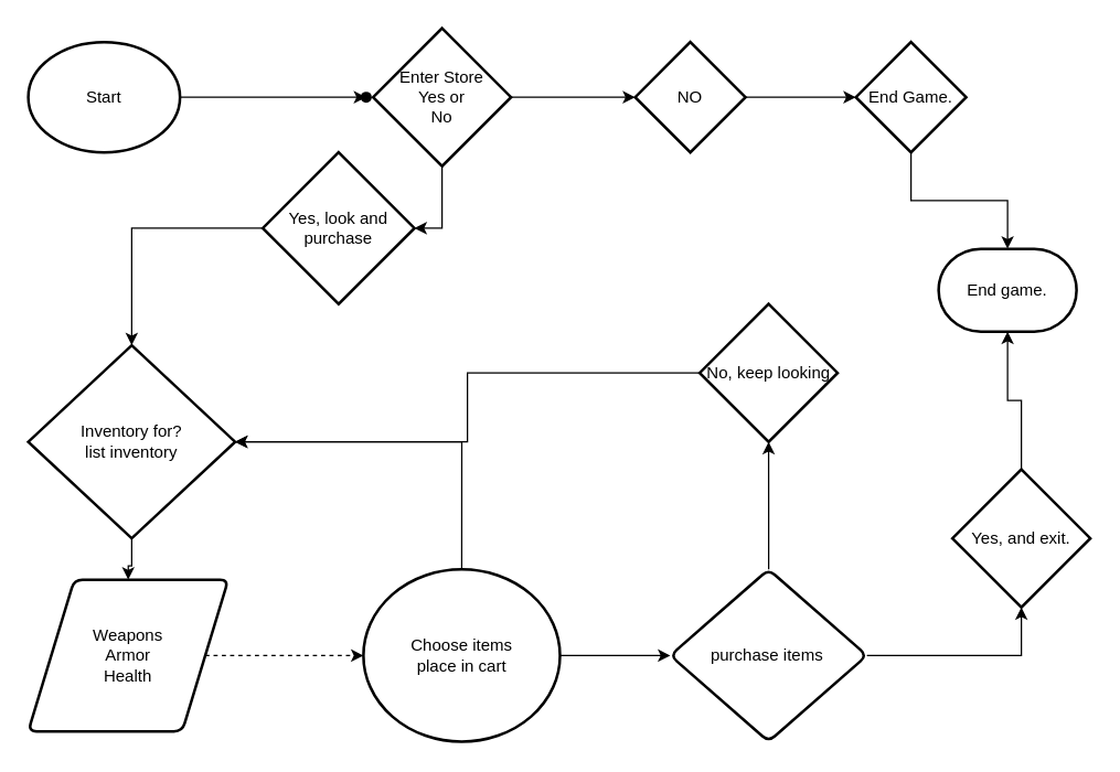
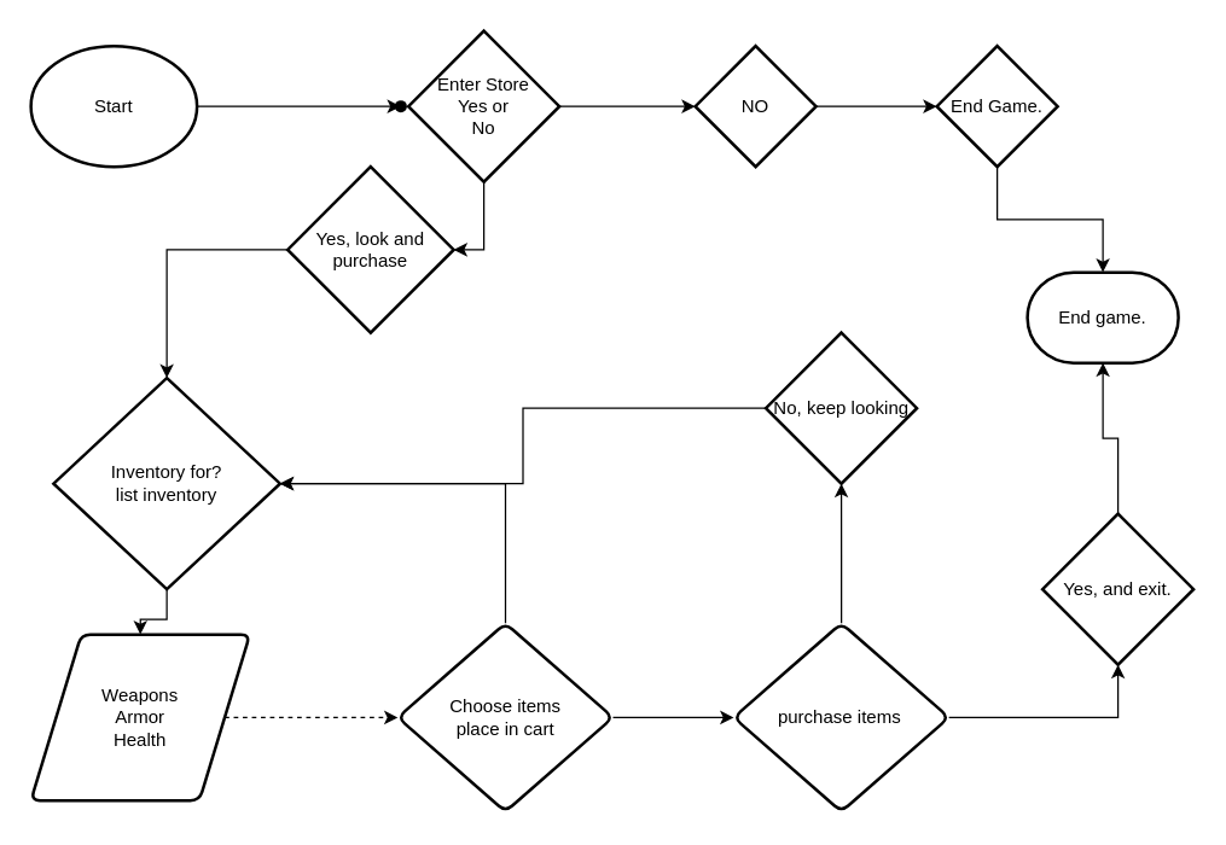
  <mxCell id="0" />
  <mxCell id="1" parent="0" />
  <mxCell id="2" value="" style="edgeStyle=orthogonalEdgeStyle;rounded=0;orthogonalLoop=1;jettySize=auto;html=1;" edge="1" parent="1" source="3" target="4"><mxGeometry relative="1" as="geometry" /></mxCell>
  <mxCell id="3" value="Start" style="strokeWidth=2;html=1;shape=mxgraph.flowchart.start_1;whiteSpace=wrap;" vertex="1" parent="1"><mxGeometry x="20" y="30" width="110" height="80" as="geometry" /></mxCell>
  <mxCell id="4" value="" style="shape=waypoint;sketch=0;size=6;pointerEvents=1;points=[];fillColor=default;resizable=0;rotatable=0;perimeter=centerPerimeter;snapToPoint=1;strokeWidth=2;" vertex="1" parent="1"><mxGeometry x="245" y="50" width="40" height="40" as="geometry" /></mxCell>
  <mxCell id="5" value="" style="edgeStyle=orthogonalEdgeStyle;rounded=0;orthogonalLoop=1;jettySize=auto;html=1;" edge="1" parent="1" source="7" target="9"><mxGeometry relative="1" as="geometry" /></mxCell>
  <mxCell id="6" value="" style="edgeStyle=orthogonalEdgeStyle;rounded=0;orthogonalLoop=1;jettySize=auto;html=1;entryX=1;entryY=0.5;entryDx=0;entryDy=0;" edge="1" parent="1" source="7" target="11"><mxGeometry relative="1" as="geometry"><mxPoint x="320" y="160" as="targetPoint" /></mxGeometry></mxCell>
  <mxCell id="7" value="Enter Store&lt;br&gt;Yes or&lt;br&gt;No" style="strokeWidth=2;html=1;shape=mxgraph.flowchart.decision;whiteSpace=wrap;" vertex="1" parent="1"><mxGeometry x="270" y="20" width="100" height="100" as="geometry" /></mxCell>
  <mxCell id="8" value="" style="edgeStyle=orthogonalEdgeStyle;rounded=0;orthogonalLoop=1;jettySize=auto;html=1;" edge="1" parent="1" source="9" target="13"><mxGeometry relative="1" as="geometry" /></mxCell>
  <mxCell id="9" value="NO" style="rhombus;whiteSpace=wrap;html=1;strokeWidth=2;" vertex="1" parent="1"><mxGeometry x="460" y="30" width="80" height="80" as="geometry" /></mxCell>
  <mxCell id="10" value="" style="edgeStyle=orthogonalEdgeStyle;rounded=0;orthogonalLoop=1;jettySize=auto;html=1;" edge="1" parent="1" source="11" target="15"><mxGeometry relative="1" as="geometry" /></mxCell>
  <mxCell id="11" value="Yes, look and purchase" style="rhombus;whiteSpace=wrap;html=1;strokeWidth=2;" vertex="1" parent="1"><mxGeometry x="190" y="110" width="110" height="110" as="geometry" /></mxCell>
  <mxCell id="12" style="edgeStyle=orthogonalEdgeStyle;rounded=0;orthogonalLoop=1;jettySize=auto;html=1;entryX=0.5;entryY=0;entryDx=0;entryDy=0;entryPerimeter=0;" edge="1" parent="1" source="13" target="28"><mxGeometry relative="1" as="geometry" /></mxCell>
  <mxCell id="13" value="End Game." style="rhombus;whiteSpace=wrap;html=1;strokeWidth=2;" vertex="1" parent="1"><mxGeometry x="620" y="30" width="80" height="80" as="geometry" /></mxCell>
  <mxCell id="14" value="" style="edgeStyle=orthogonalEdgeStyle;rounded=0;orthogonalLoop=1;jettySize=auto;html=1;" edge="1" parent="1" source="15" target="17"><mxGeometry relative="1" as="geometry" /></mxCell>
- <mxCell id="15" value="Inventory for?&lt;br&gt;list inventory" style="rhombus;whiteSpace=wrap;html=1;strokeWidth=2;" vertex="1" parent="1"><mxGeometry x="20" y="250" width="150" height="140" as="geometry" /></mxCell>
+ <mxCell id="15" value="Inventory for?&lt;br&gt;list inventory" style="rhombus;whiteSpace=wrap;html=1;strokeWidth=2;" vertex="1" parent="1"><mxGeometry x="35" y="250" width="150" height="140" as="geometry" /></mxCell>
  <mxCell id="16" value="" style="edgeStyle=orthogonalEdgeStyle;rounded=0;orthogonalLoop=1;jettySize=auto;html=1;dashed=1;" edge="1" parent="1" source="17" target="20"><mxGeometry relative="1" as="geometry" /></mxCell>
  <mxCell id="17" value="Weapons&lt;br&gt;Armor&lt;br&gt;Health" style="shape=parallelogram;html=1;strokeWidth=2;perimeter=parallelogramPerimeter;whiteSpace=wrap;rounded=1;arcSize=12;size=0.23;" vertex="1" parent="1"><mxGeometry x="20" y="420" width="145" height="110" as="geometry" /></mxCell>
  <mxCell id="18" style="edgeStyle=orthogonalEdgeStyle;rounded=0;orthogonalLoop=1;jettySize=auto;html=1;" edge="1" parent="1" source="20" target="15"><mxGeometry relative="1" as="geometry"><mxPoint x="200" y="320" as="targetPoint" /><Array as="points"><mxPoint x="334" y="320" /></Array></mxGeometry></mxCell>
  <mxCell id="19" value="" style="edgeStyle=orthogonalEdgeStyle;rounded=0;orthogonalLoop=1;jettySize=auto;html=1;" edge="1" parent="1" source="20" target="23"><mxGeometry relative="1" as="geometry" /></mxCell>
- <mxCell id="20" value="Choose items&lt;br&gt;place in cart" style="ellipse;whiteSpace=wrap;html=1;strokeWidth=2;arcSize=12;" vertex="1" parent="1"><mxGeometry x="263" y="412.5" width="142.5" height="125" as="geometry" /></mxCell>
+ <mxCell id="20" value="Choose items&lt;br&gt;place in cart" style="rhombus;whiteSpace=wrap;html=1;strokeWidth=2;rounded=1;arcSize=12;" vertex="1" parent="1"><mxGeometry x="263" y="412.5" width="142.5" height="125" as="geometry" /></mxCell>
  <mxCell id="21" style="edgeStyle=orthogonalEdgeStyle;rounded=0;orthogonalLoop=1;jettySize=auto;html=1;" edge="1" parent="1" source="23"><mxGeometry relative="1" as="geometry"><mxPoint x="556.75" y="320" as="targetPoint" /></mxGeometry></mxCell>
  <mxCell id="22" style="edgeStyle=orthogonalEdgeStyle;rounded=0;orthogonalLoop=1;jettySize=auto;html=1;entryX=0.5;entryY=1;entryDx=0;entryDy=0;entryPerimeter=0;" edge="1" parent="1" source="23" target="27"><mxGeometry relative="1" as="geometry"><mxPoint x="710" y="475" as="targetPoint" /></mxGeometry></mxCell>
  <mxCell id="23" value="purchase items&amp;nbsp;" style="rhombus;whiteSpace=wrap;html=1;strokeWidth=2;rounded=1;arcSize=12;" vertex="1" parent="1"><mxGeometry x="485.5" y="412.5" width="142.5" height="125" as="geometry" /></mxCell>
  <mxCell id="24" style="edgeStyle=orthogonalEdgeStyle;rounded=0;orthogonalLoop=1;jettySize=auto;html=1;" edge="1" parent="1" source="25" target="15"><mxGeometry relative="1" as="geometry" /></mxCell>
  <mxCell id="25" value="No, keep looking" style="strokeWidth=2;html=1;shape=mxgraph.flowchart.decision;whiteSpace=wrap;" vertex="1" parent="1"><mxGeometry x="506.75" y="220" width="100" height="100" as="geometry" /></mxCell>
  <mxCell id="26" style="edgeStyle=orthogonalEdgeStyle;rounded=0;orthogonalLoop=1;jettySize=auto;html=1;entryX=0.5;entryY=1;entryDx=0;entryDy=0;entryPerimeter=0;" edge="1" parent="1" source="27" target="28"><mxGeometry relative="1" as="geometry" /></mxCell>
  <mxCell id="27" value="Yes, and exit." style="strokeWidth=2;html=1;shape=mxgraph.flowchart.decision;whiteSpace=wrap;" vertex="1" parent="1"><mxGeometry x="690" y="340" width="100" height="100" as="geometry" /></mxCell>
  <mxCell id="28" value="End game." style="strokeWidth=2;html=1;shape=mxgraph.flowchart.terminator;whiteSpace=wrap;" vertex="1" parent="1"><mxGeometry x="680" y="180" width="100" height="60" as="geometry" /></mxCell>
